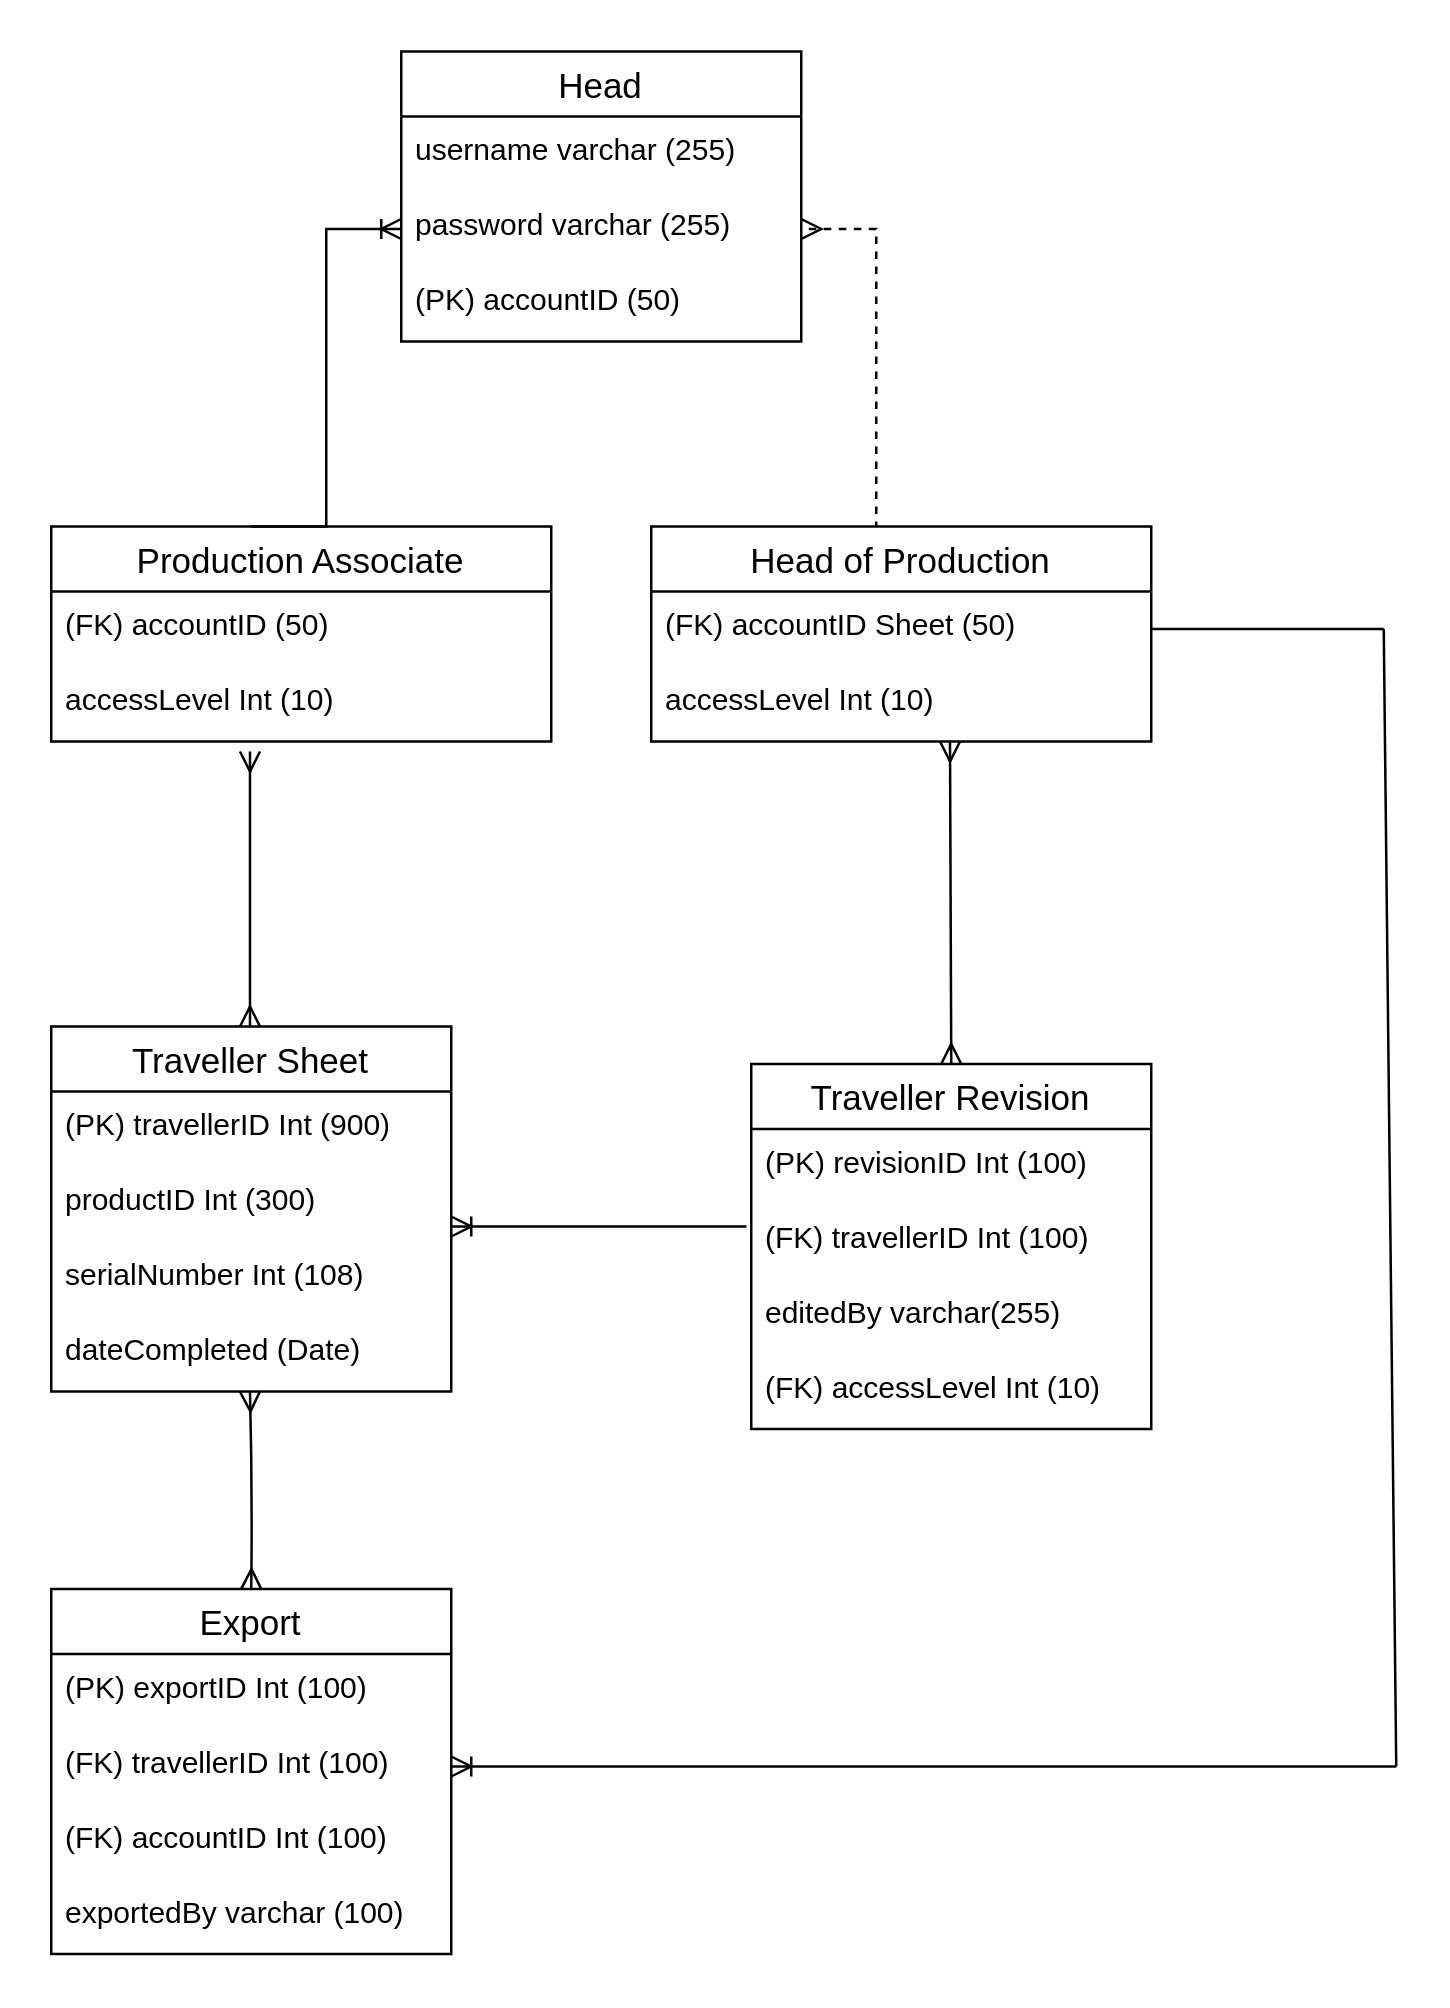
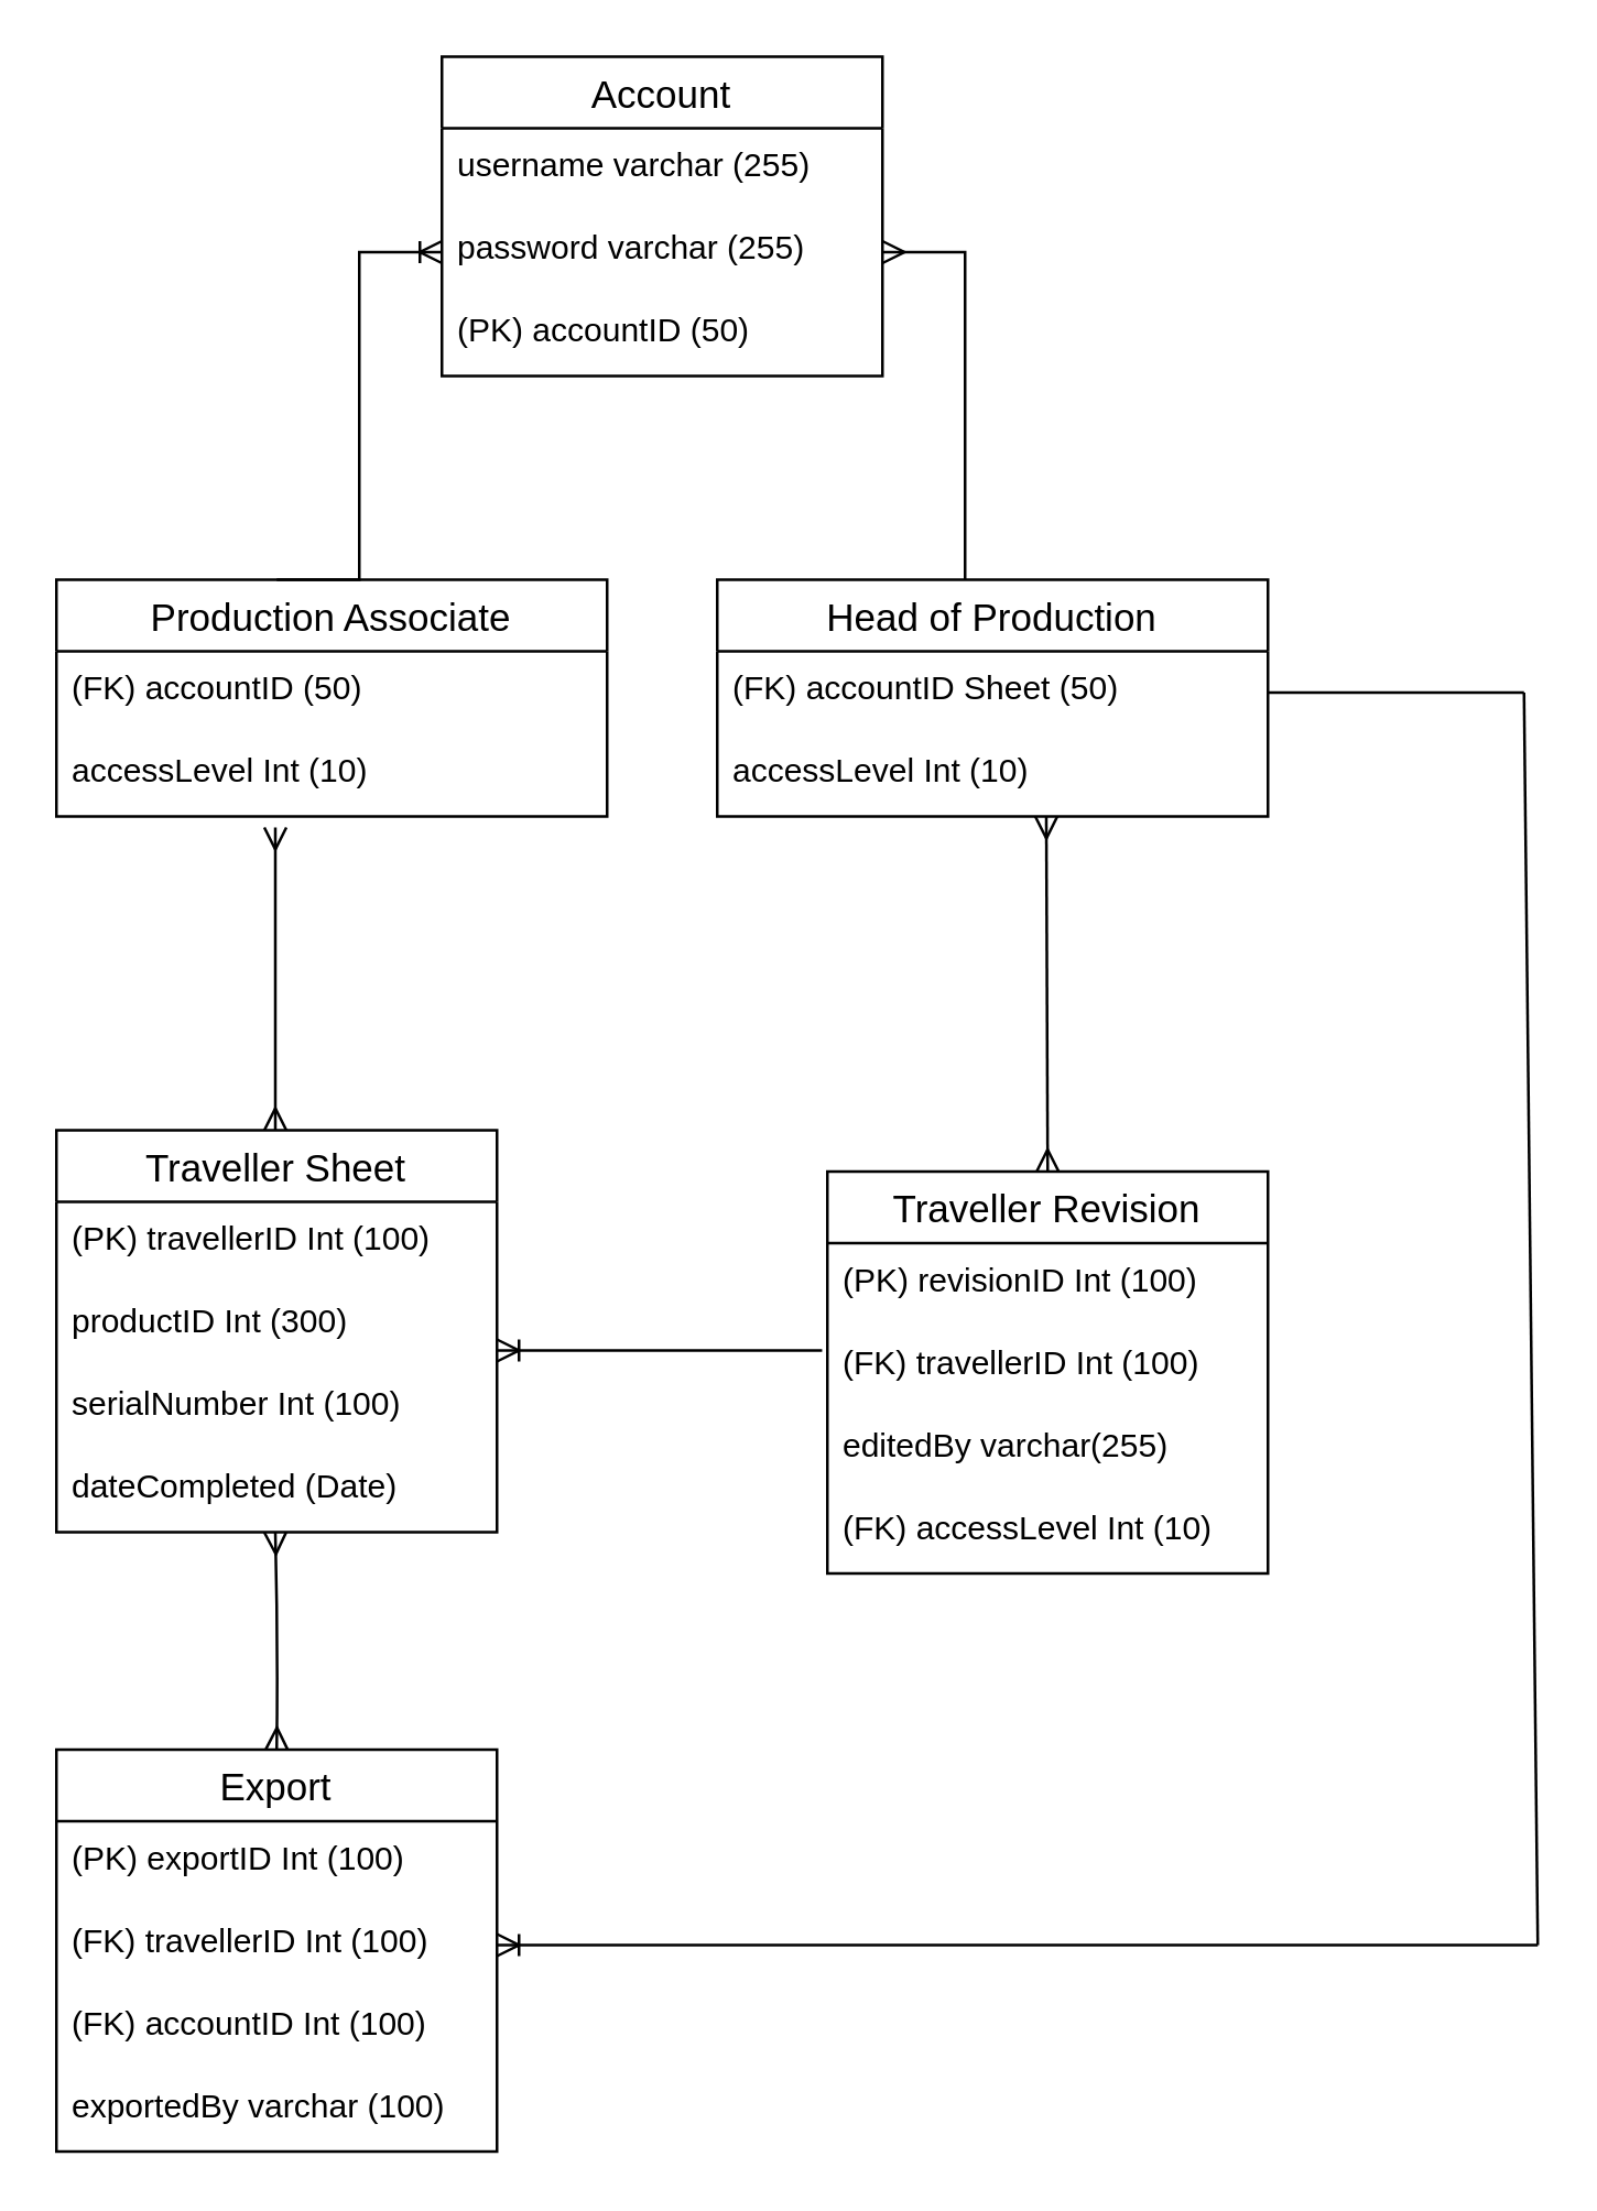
  <mxCell id="0" />
  <mxCell id="1" parent="0" />
- <mxCell id="2" value="Head" style="swimlane;fontStyle=0;childLayout=stackLayout;horizontal=1;startSize=26;horizontalStack=0;resizeParent=1;resizeParentMax=0;resizeLast=0;collapsible=1;marginBottom=0;align=center;fontSize=14;" vertex="1" parent="1"><mxGeometry x="160" y="20" width="160" height="116" as="geometry" /></mxCell>
+ <mxCell id="2" value="Account" style="swimlane;fontStyle=0;childLayout=stackLayout;horizontal=1;startSize=26;horizontalStack=0;resizeParent=1;resizeParentMax=0;resizeLast=0;collapsible=1;marginBottom=0;align=center;fontSize=14;" vertex="1" parent="1"><mxGeometry x="160" y="20" width="160" height="116" as="geometry" /></mxCell>
  <mxCell id="3" value="username varchar (255)" style="text;strokeColor=none;fillColor=none;spacingLeft=4;spacingRight=4;overflow=hidden;rotatable=0;points=[[0,0.5],[1,0.5]];portConstraint=eastwest;fontSize=12;whiteSpace=wrap;html=1;" vertex="1" parent="2"><mxGeometry y="26" width="160" height="30" as="geometry" /></mxCell>
  <mxCell id="4" value="password varchar (255)" style="text;strokeColor=none;fillColor=none;spacingLeft=4;spacingRight=4;overflow=hidden;rotatable=0;points=[[0,0.5],[1,0.5]];portConstraint=eastwest;fontSize=12;whiteSpace=wrap;html=1;" vertex="1" parent="2"><mxGeometry y="56" width="160" height="30" as="geometry" /></mxCell>
  <mxCell id="5" value="(PK) accountID (50)" style="text;strokeColor=none;fillColor=none;spacingLeft=4;spacingRight=4;overflow=hidden;rotatable=0;points=[[0,0.5],[1,0.5]];portConstraint=eastwest;fontSize=12;whiteSpace=wrap;html=1;" vertex="1" parent="2"><mxGeometry y="86" width="160" height="30" as="geometry" /></mxCell>
  <mxCell id="6" value="Production Associate" style="swimlane;fontStyle=0;childLayout=stackLayout;horizontal=1;startSize=26;horizontalStack=0;resizeParent=1;resizeParentMax=0;resizeLast=0;collapsible=1;marginBottom=0;align=center;fontSize=14;" vertex="1" parent="1"><mxGeometry x="20" y="210" width="200" height="86" as="geometry" /></mxCell>
  <mxCell id="7" value="(FK) accountID (50)" style="text;strokeColor=none;fillColor=none;spacingLeft=4;spacingRight=4;overflow=hidden;rotatable=0;points=[[0,0.5],[1,0.5]];portConstraint=eastwest;fontSize=12;whiteSpace=wrap;html=1;" vertex="1" parent="6"><mxGeometry y="26" width="200" height="30" as="geometry" /></mxCell>
  <mxCell id="8" value="accessLevel Int (10)" style="text;strokeColor=none;fillColor=none;spacingLeft=4;spacingRight=4;overflow=hidden;rotatable=0;points=[[0,0.5],[1,0.5]];portConstraint=eastwest;fontSize=12;whiteSpace=wrap;html=1;" vertex="1" parent="6"><mxGeometry y="56" width="200" height="30" as="geometry" /></mxCell>
  <mxCell id="9" value="Traveller Revision" style="swimlane;fontStyle=0;childLayout=stackLayout;horizontal=1;startSize=26;horizontalStack=0;resizeParent=1;resizeParentMax=0;resizeLast=0;collapsible=1;marginBottom=0;align=center;fontSize=14;" vertex="1" parent="1"><mxGeometry x="300" y="425" width="160" height="146" as="geometry" /></mxCell>
  <mxCell id="10" value="(PK) revisionID Int (100)" style="text;strokeColor=none;fillColor=none;spacingLeft=4;spacingRight=4;overflow=hidden;rotatable=0;points=[[0,0.5],[1,0.5]];portConstraint=eastwest;fontSize=12;whiteSpace=wrap;html=1;" vertex="1" parent="9"><mxGeometry y="26" width="160" height="30" as="geometry" /></mxCell>
  <mxCell id="11" value="(FK) travellerID Int (100)" style="text;strokeColor=none;fillColor=none;spacingLeft=4;spacingRight=4;overflow=hidden;rotatable=0;points=[[0,0.5],[1,0.5]];portConstraint=eastwest;fontSize=12;whiteSpace=wrap;html=1;" vertex="1" parent="9"><mxGeometry y="56" width="160" height="30" as="geometry" /></mxCell>
  <mxCell id="12" value="editedBy varchar(255)" style="text;strokeColor=none;fillColor=none;spacingLeft=4;spacingRight=4;overflow=hidden;rotatable=0;points=[[0,0.5],[1,0.5]];portConstraint=eastwest;fontSize=12;whiteSpace=wrap;html=1;" vertex="1" parent="9"><mxGeometry y="86" width="160" height="30" as="geometry" /></mxCell>
  <mxCell id="13" value="(FK) accessLevel Int (10)" style="text;strokeColor=none;fillColor=none;spacingLeft=4;spacingRight=4;overflow=hidden;rotatable=0;points=[[0,0.5],[1,0.5]];portConstraint=eastwest;fontSize=12;whiteSpace=wrap;html=1;" vertex="1" parent="9"><mxGeometry y="116" width="160" height="30" as="geometry" /></mxCell>
  <mxCell id="14" value="Traveller Sheet" style="swimlane;fontStyle=0;childLayout=stackLayout;horizontal=1;startSize=26;horizontalStack=0;resizeParent=1;resizeParentMax=0;resizeLast=0;collapsible=1;marginBottom=0;align=center;fontSize=14;" vertex="1" parent="1"><mxGeometry x="20" y="410" width="160" height="146" as="geometry" /></mxCell>
- <mxCell id="15" value="(PK) travellerID Int (900)" style="text;strokeColor=none;fillColor=none;spacingLeft=4;spacingRight=4;overflow=hidden;rotatable=0;points=[[0,0.5],[1,0.5]];portConstraint=eastwest;fontSize=12;whiteSpace=wrap;html=1;" vertex="1" parent="14"><mxGeometry y="26" width="160" height="30" as="geometry" /></mxCell>
+ <mxCell id="15" value="(PK) travellerID Int (100)" style="text;strokeColor=none;fillColor=none;spacingLeft=4;spacingRight=4;overflow=hidden;rotatable=0;points=[[0,0.5],[1,0.5]];portConstraint=eastwest;fontSize=12;whiteSpace=wrap;html=1;" vertex="1" parent="14"><mxGeometry y="26" width="160" height="30" as="geometry" /></mxCell>
  <mxCell id="16" value="productID Int (300)" style="text;strokeColor=none;fillColor=none;spacingLeft=4;spacingRight=4;overflow=hidden;rotatable=0;points=[[0,0.5],[1,0.5]];portConstraint=eastwest;fontSize=12;whiteSpace=wrap;html=1;" vertex="1" parent="14"><mxGeometry y="56" width="160" height="30" as="geometry" /></mxCell>
- <mxCell id="17" value="serialNumber Int (108)" style="text;strokeColor=none;fillColor=none;spacingLeft=4;spacingRight=4;overflow=hidden;rotatable=0;points=[[0,0.5],[1,0.5]];portConstraint=eastwest;fontSize=12;whiteSpace=wrap;html=1;" vertex="1" parent="14"><mxGeometry y="86" width="160" height="30" as="geometry" /></mxCell>
+ <mxCell id="17" value="serialNumber Int (100)" style="text;strokeColor=none;fillColor=none;spacingLeft=4;spacingRight=4;overflow=hidden;rotatable=0;points=[[0,0.5],[1,0.5]];portConstraint=eastwest;fontSize=12;whiteSpace=wrap;html=1;" vertex="1" parent="14"><mxGeometry y="86" width="160" height="30" as="geometry" /></mxCell>
  <mxCell id="18" value="dateCompleted (Date)" style="text;strokeColor=none;fillColor=none;spacingLeft=4;spacingRight=4;overflow=hidden;rotatable=0;points=[[0,0.5],[1,0.5]];portConstraint=eastwest;fontSize=12;whiteSpace=wrap;html=1;" vertex="1" parent="14"><mxGeometry y="116" width="160" height="30" as="geometry" /></mxCell>
  <mxCell id="19" value="" style="edgeStyle=entityRelationEdgeStyle;fontSize=12;html=1;endArrow=none;rounded=0;startArrow=ERoneToMany;startFill=0;endFill=0;entryX=-0.012;entryY=0.3;entryDx=0;entryDy=0;entryPerimeter=0;" edge="1" parent="1" target="11"><mxGeometry width="100" height="100" relative="1" as="geometry"><mxPoint x="180" y="490" as="sourcePoint" /><mxPoint x="290" y="490" as="targetPoint" /><Array as="points"><mxPoint x="180" y="490" /></Array></mxGeometry></mxCell>
  <mxCell id="20" value="" style="edgeStyle=orthogonalEdgeStyle;fontSize=12;html=1;endArrow=ERmany;startArrow=ERmany;rounded=0;curved=1;" edge="1" parent="1"><mxGeometry width="100" height="100" relative="1" as="geometry"><mxPoint x="99.5" y="410" as="sourcePoint" /><mxPoint x="99.5" y="300" as="targetPoint" /></mxGeometry></mxCell>
  <mxCell id="21" value="" style="edgeStyle=orthogonalEdgeStyle;fontSize=12;html=1;endArrow=ERmany;startArrow=ERmany;rounded=0;curved=1;exitX=0.5;exitY=0;exitDx=0;exitDy=0;" edge="1" parent="1" source="9"><mxGeometry width="100" height="100" relative="1" as="geometry"><mxPoint x="379.5" y="406" as="sourcePoint" /><mxPoint x="379.5" y="296" as="targetPoint" /></mxGeometry></mxCell>
  <mxCell id="22" value="" style="edgeStyle=entityRelationEdgeStyle;fontSize=12;html=1;endArrow=ERoneToMany;rounded=0;entryX=0;entryY=0.5;entryDx=0;entryDy=0;" edge="1" parent="1" target="4"><mxGeometry width="100" height="100" relative="1" as="geometry"><mxPoint x="100" y="210" as="sourcePoint" /><mxPoint x="160" y="70" as="targetPoint" /></mxGeometry></mxCell>
- <mxCell id="23" value="" style="edgeStyle=entityRelationEdgeStyle;fontSize=12;html=1;endArrow=ERmany;rounded=0;entryX=1;entryY=0.5;entryDx=0;entryDy=0;exitX=0.6;exitY=0.012;exitDx=0;exitDy=0;exitPerimeter=0;dashed=1;" edge="1" parent="1" source="24" target="4"><mxGeometry width="100" height="100" relative="1" as="geometry"><mxPoint x="390" y="179" as="sourcePoint" /><mxPoint x="360" y="80" as="targetPoint" /></mxGeometry></mxCell>
+ <mxCell id="23" value="" style="edgeStyle=entityRelationEdgeStyle;fontSize=12;html=1;endArrow=ERmany;rounded=0;entryX=1;entryY=0.5;entryDx=0;entryDy=0;exitX=0.6;exitY=0.012;exitDx=0;exitDy=0;exitPerimeter=0;" edge="1" parent="1" source="24" target="4"><mxGeometry width="100" height="100" relative="1" as="geometry"><mxPoint x="390" y="179" as="sourcePoint" /><mxPoint x="360" y="80" as="targetPoint" /></mxGeometry></mxCell>
  <mxCell id="24" value="Head of Production" style="swimlane;fontStyle=0;childLayout=stackLayout;horizontal=1;startSize=26;horizontalStack=0;resizeParent=1;resizeParentMax=0;resizeLast=0;collapsible=1;marginBottom=0;align=center;fontSize=14;" vertex="1" parent="1"><mxGeometry x="260" y="210" width="200" height="86" as="geometry" /></mxCell>
  <mxCell id="25" value="(FK) accountID Sheet (50)" style="text;strokeColor=none;fillColor=none;spacingLeft=4;spacingRight=4;overflow=hidden;rotatable=0;points=[[0,0.5],[1,0.5]];portConstraint=eastwest;fontSize=12;whiteSpace=wrap;html=1;" vertex="1" parent="24"><mxGeometry y="26" width="200" height="30" as="geometry" /></mxCell>
  <mxCell id="26" value="accessLevel Int (10)" style="text;strokeColor=none;fillColor=none;spacingLeft=4;spacingRight=4;overflow=hidden;rotatable=0;points=[[0,0.5],[1,0.5]];portConstraint=eastwest;fontSize=12;whiteSpace=wrap;html=1;" vertex="1" parent="24"><mxGeometry y="56" width="200" height="30" as="geometry" /></mxCell>
  <mxCell id="27" value="Export" style="swimlane;fontStyle=0;childLayout=stackLayout;horizontal=1;startSize=26;horizontalStack=0;resizeParent=1;resizeParentMax=0;resizeLast=0;collapsible=1;marginBottom=0;align=center;fontSize=14;" vertex="1" parent="1"><mxGeometry x="20" y="635" width="160" height="146" as="geometry" /></mxCell>
  <mxCell id="28" value="(PK) exportID Int (100)" style="text;strokeColor=none;fillColor=none;spacingLeft=4;spacingRight=4;overflow=hidden;rotatable=0;points=[[0,0.5],[1,0.5]];portConstraint=eastwest;fontSize=12;whiteSpace=wrap;html=1;" vertex="1" parent="27"><mxGeometry y="26" width="160" height="30" as="geometry" /></mxCell>
  <mxCell id="29" value="(FK) travellerID Int (100)" style="text;strokeColor=none;fillColor=none;spacingLeft=4;spacingRight=4;overflow=hidden;rotatable=0;points=[[0,0.5],[1,0.5]];portConstraint=eastwest;fontSize=12;whiteSpace=wrap;html=1;" vertex="1" parent="27"><mxGeometry y="56" width="160" height="30" as="geometry" /></mxCell>
  <mxCell id="30" value="(FK) accountID Int (100)" style="text;strokeColor=none;fillColor=none;spacingLeft=4;spacingRight=4;overflow=hidden;rotatable=0;points=[[0,0.5],[1,0.5]];portConstraint=eastwest;fontSize=12;whiteSpace=wrap;html=1;" vertex="1" parent="27"><mxGeometry y="86" width="160" height="30" as="geometry" /></mxCell>
  <mxCell id="31" value="exportedBy varchar (100)" style="text;strokeColor=none;fillColor=none;spacingLeft=4;spacingRight=4;overflow=hidden;rotatable=0;points=[[0,0.5],[1,0.5]];portConstraint=eastwest;fontSize=12;whiteSpace=wrap;html=1;" vertex="1" parent="27"><mxGeometry y="116" width="160" height="30" as="geometry" /></mxCell>
  <mxCell id="32" value="" style="endArrow=none;html=1;rounded=0;exitX=1;exitY=0.5;exitDx=0;exitDy=0;startArrow=ERoneToMany;startFill=0;" edge="1" parent="1" source="29"><mxGeometry width="50" height="50" relative="1" as="geometry"><mxPoint x="193" y="695" as="sourcePoint" /><mxPoint x="558" y="706" as="targetPoint" /></mxGeometry></mxCell>
  <mxCell id="33" value="" style="endArrow=none;html=1;rounded=0;" edge="1" parent="1"><mxGeometry width="50" height="50" relative="1" as="geometry"><mxPoint x="558" y="706" as="sourcePoint" /><mxPoint x="553" y="251" as="targetPoint" /></mxGeometry></mxCell>
  <mxCell id="34" value="" style="endArrow=none;html=1;rounded=0;exitX=1;exitY=0.5;exitDx=0;exitDy=0;" edge="1" parent="1" source="25"><mxGeometry width="50" height="50" relative="1" as="geometry"><mxPoint x="487" y="249" as="sourcePoint" /><mxPoint x="553" y="251" as="targetPoint" /></mxGeometry></mxCell>
  <mxCell id="35" value="" style="edgeStyle=orthogonalEdgeStyle;fontSize=12;html=1;endArrow=ERmany;startArrow=ERmany;rounded=0;curved=1;" edge="1" parent="1"><mxGeometry width="100" height="100" relative="1" as="geometry"><mxPoint x="100" y="635" as="sourcePoint" /><mxPoint x="99.5" y="556" as="targetPoint" /></mxGeometry></mxCell>
